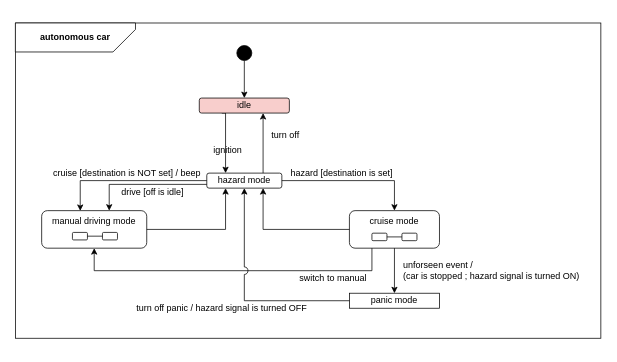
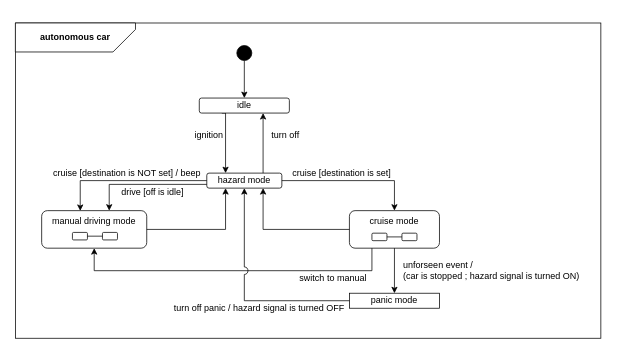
  <mxCell id="0" />
  <mxCell id="1" parent="0" />
  <mxCell id="2" value="" style="group;container=1;" parent="1" vertex="1" connectable="0"><mxGeometry x="20" y="20" width="780" height="440" as="geometry"><mxRectangle x="24" y="20" width="50" height="40" as="alternateBounds" /></mxGeometry></mxCell>
  <mxCell id="3" value="arrived at destination" style="text;html=1;strokeColor=none;fillColor=none;align=center;verticalAlign=middle;whiteSpace=wrap;rounded=0;" parent="2" vertex="1"><mxGeometry x="325" y="285" width="120" height="20" as="geometry" /></mxCell>
  <mxCell id="4" value="park [car is stopped]" style="text;html=1;strokeColor=none;fillColor=none;align=center;verticalAlign=middle;whiteSpace=wrap;rounded=0;" parent="2" vertex="1"><mxGeometry x="175" y="285" width="115" height="20" as="geometry" /></mxCell>
  <mxCell id="5" value="" style="group" vertex="1" connectable="0" parent="2"><mxGeometry y="10" width="780" height="420" as="geometry" /></mxCell>
  <mxCell id="6" value="" style="rounded=0;whiteSpace=wrap;html=1;fillColor=#FFFFFF;movable=1;resizable=1;cloneable=0;deletable=1;editable=1;rotatable=1;connectable=1;allowArrows=0;recursiveResize=0;expand=0;" parent="5" vertex="1"><mxGeometry width="780" height="420" as="geometry" /></mxCell>
  <mxCell id="7" value="&lt;b&gt;autonomous car&lt;/b&gt;" style="shape=card;whiteSpace=wrap;html=1;fillColor=#FFFFFF;rotation=0;flipH=1;flipV=1;align=center;movable=1;resizable=1;rotatable=1;deletable=1;editable=1;connectable=1;" parent="5" vertex="1"><mxGeometry width="160" height="38.6" as="geometry" /></mxCell>
  <mxCell id="8" style="edgeStyle=orthogonalEdgeStyle;rounded=0;jumpStyle=arc;jumpSize=10;orthogonalLoop=1;jettySize=auto;html=1;exitX=0.25;exitY=1;exitDx=0;exitDy=0;entryX=0.25;entryY=0;entryDx=0;entryDy=0;" parent="1" source="9" target="17" edge="1"><mxGeometry relative="1" as="geometry"><Array as="points"><mxPoint x="300" y="150" /></Array></mxGeometry></mxCell>
- <mxCell id="9" value="idle" style="rounded=1;whiteSpace=wrap;html=1;fillColor=#f8cecc;" parent="1" vertex="1"><mxGeometry x="265" y="130" width="120" height="20" as="geometry" /></mxCell>
+ <mxCell id="9" value="idle" style="rounded=1;whiteSpace=wrap;html=1;" parent="1" vertex="1"><mxGeometry x="265" y="130" width="120" height="20" as="geometry" /></mxCell>
  <mxCell id="10" style="edgeStyle=orthogonalEdgeStyle;rounded=0;orthogonalLoop=1;jettySize=auto;html=1;exitX=0.5;exitY=1;exitDx=0;exitDy=0;" parent="1" source="11" target="9" edge="1"><mxGeometry relative="1" as="geometry" /></mxCell>
  <mxCell id="11" value="" style="ellipse;whiteSpace=wrap;html=1;aspect=fixed;fillColor=#000000;" parent="1" vertex="1"><mxGeometry x="315" y="60" width="20" height="20" as="geometry" /></mxCell>
- <mxCell id="12" value="ignition" style="text;html=1;strokeColor=none;fillColor=none;align=center;verticalAlign=middle;whiteSpace=wrap;rounded=0;" parent="1" vertex="1"><mxGeometry x="283" y="190" width="40" height="20" as="geometry" /></mxCell>
+ <mxCell id="12" value="ignition" style="text;html=1;strokeColor=none;fillColor=none;align=center;verticalAlign=middle;whiteSpace=wrap;rounded=0;" parent="1" vertex="1"><mxGeometry x="258" y="170" width="40" height="20" as="geometry" /></mxCell>
  <mxCell id="13" style="edgeStyle=orthogonalEdgeStyle;rounded=0;orthogonalLoop=1;jettySize=auto;html=1;exitX=1;exitY=0.5;exitDx=0;exitDy=0;entryX=0.5;entryY=0;entryDx=0;entryDy=0;" parent="1" source="17" target="24" edge="1"><mxGeometry relative="1" as="geometry" /></mxCell>
  <mxCell id="14" style="edgeStyle=orthogonalEdgeStyle;rounded=0;orthogonalLoop=1;jettySize=auto;html=1;exitX=0;exitY=0.5;exitDx=0;exitDy=0;entryX=0.367;entryY=0.007;entryDx=0;entryDy=0;entryPerimeter=0;" parent="1" source="17" target="19" edge="1"><mxGeometry relative="1" as="geometry"><Array as="points"><mxPoint x="106" y="240" /></Array></mxGeometry></mxCell>
  <mxCell id="15" style="edgeStyle=orthogonalEdgeStyle;rounded=0;orthogonalLoop=1;jettySize=auto;html=1;exitX=0;exitY=0.75;exitDx=0;exitDy=0;" parent="1" source="17" target="19" edge="1"><mxGeometry relative="1" as="geometry"><Array as="points"><mxPoint x="145" y="245" /></Array></mxGeometry></mxCell>
  <mxCell id="16" style="edgeStyle=orthogonalEdgeStyle;rounded=0;jumpStyle=arc;jumpSize=10;orthogonalLoop=1;jettySize=auto;html=1;exitX=0.75;exitY=0;exitDx=0;exitDy=0;" parent="1" source="17" edge="1"><mxGeometry relative="1" as="geometry"><mxPoint x="350" y="150" as="targetPoint" /><Array as="points"><mxPoint x="350" y="150" /></Array></mxGeometry></mxCell>
  <mxCell id="17" value="hazard mode" style="rounded=1;whiteSpace=wrap;html=1;fillColor=none;" parent="1" vertex="1"><mxGeometry x="275" y="230" width="100" height="20" as="geometry" /></mxCell>
  <mxCell id="18" style="edgeStyle=orthogonalEdgeStyle;rounded=0;orthogonalLoop=1;jettySize=auto;html=1;exitX=1;exitY=0.5;exitDx=0;exitDy=0;entryX=0.25;entryY=1;entryDx=0;entryDy=0;" parent="1" source="19" target="17" edge="1"><mxGeometry relative="1" as="geometry"><mxPoint x="315" y="290" as="targetPoint" /><Array as="points"><mxPoint x="300" y="305" /></Array></mxGeometry></mxCell>
  <mxCell id="19" value="manual driving mode" style="rounded=1;whiteSpace=wrap;html=1;fillColor=none;verticalAlign=top;" parent="1" vertex="1"><mxGeometry x="55" y="280" width="140" height="50" as="geometry" /></mxCell>
  <mxCell id="20" value="drive [off is idle]" style="text;html=1;strokeColor=none;fillColor=none;align=center;verticalAlign=middle;whiteSpace=wrap;rounded=0;" parent="1" vertex="1"><mxGeometry x="148" y="245" width="110" height="20" as="geometry" /></mxCell>
  <mxCell id="21" style="edgeStyle=orthogonalEdgeStyle;rounded=0;orthogonalLoop=1;jettySize=auto;html=1;exitX=0;exitY=0.5;exitDx=0;exitDy=0;entryX=0.75;entryY=1;entryDx=0;entryDy=0;" parent="1" source="24" target="17" edge="1"><mxGeometry relative="1" as="geometry" /></mxCell>
  <mxCell id="22" style="edgeStyle=orthogonalEdgeStyle;rounded=0;orthogonalLoop=1;jettySize=auto;html=1;exitX=0.5;exitY=1;exitDx=0;exitDy=0;entryX=0.5;entryY=0;entryDx=0;entryDy=0;" parent="1" source="24" target="28" edge="1"><mxGeometry relative="1" as="geometry" /></mxCell>
  <mxCell id="23" style="edgeStyle=orthogonalEdgeStyle;rounded=0;orthogonalLoop=1;jettySize=auto;html=1;exitX=0.25;exitY=1;exitDx=0;exitDy=0;entryX=0.5;entryY=1;entryDx=0;entryDy=0;jumpStyle=arc;" parent="1" source="24" target="19" edge="1"><mxGeometry relative="1" as="geometry"><Array as="points"><mxPoint x="495" y="360" /><mxPoint x="125" y="360" /></Array></mxGeometry></mxCell>
  <mxCell id="24" value="cruise mode" style="rounded=1;whiteSpace=wrap;html=1;fillColor=none;verticalAlign=top;" parent="1" vertex="1"><mxGeometry x="465" y="280" width="120" height="50" as="geometry" /></mxCell>
- <mxCell id="25" value="hazard [destination is set]" style="text;html=1;strokeColor=none;fillColor=none;align=center;verticalAlign=middle;whiteSpace=wrap;rounded=0;" parent="1" vertex="1"><mxGeometry x="385" y="220" width="140" height="20" as="geometry" /></mxCell>
+ <mxCell id="25" value="cruise [destination is set]" style="text;html=1;strokeColor=none;fillColor=none;align=center;verticalAlign=middle;whiteSpace=wrap;rounded=0;" parent="1" vertex="1"><mxGeometry x="385" y="220" width="140" height="20" as="geometry" /></mxCell>
  <mxCell id="26" value="cruise [destination is NOT set] / beep" style="text;html=1;strokeColor=none;fillColor=none;align=center;verticalAlign=middle;whiteSpace=wrap;rounded=0;" parent="1" vertex="1"><mxGeometry x="64" y="220" width="210" height="20" as="geometry" /></mxCell>
  <mxCell id="27" style="edgeStyle=orthogonalEdgeStyle;rounded=0;orthogonalLoop=1;jettySize=auto;html=1;exitX=0;exitY=0.5;exitDx=0;exitDy=0;entryX=0.5;entryY=1;entryDx=0;entryDy=0;jumpStyle=arc;jumpSize=10;" parent="1" source="28" target="17" edge="1"><mxGeometry relative="1" as="geometry" /></mxCell>
  <mxCell id="28" value="panic mode" style="whiteSpace=wrap;html=1;fillColor=none;rounded=0;" parent="1" vertex="1"><mxGeometry x="465" y="390" width="120" height="20" as="geometry" /></mxCell>
  <mxCell id="29" value="unforseen event / &lt;br&gt;(car is stopped ; hazard signal is turned ON)" style="text;html=1;strokeColor=none;fillColor=none;align=left;verticalAlign=middle;whiteSpace=wrap;rounded=0;" parent="1" vertex="1"><mxGeometry x="535" y="350" width="240" height="20" as="geometry" /></mxCell>
- <mxCell id="30" value="turn off panic / hazard signal is turned OFF" style="text;html=1;strokeColor=none;fillColor=none;align=center;verticalAlign=middle;whiteSpace=wrap;rounded=0;" parent="1" vertex="1"><mxGeometry x="175" y="400" width="240" height="20" as="geometry" /></mxCell>
+ <mxCell id="30" value="turn off panic / hazard signal is turned OFF" style="text;html=1;strokeColor=none;fillColor=none;align=center;verticalAlign=middle;whiteSpace=wrap;rounded=0;" parent="1" vertex="1"><mxGeometry x="225" y="400" width="240" height="20" as="geometry" /></mxCell>
  <mxCell id="31" value="switch to manual" style="text;html=1;strokeColor=none;fillColor=none;align=center;verticalAlign=middle;whiteSpace=wrap;rounded=0;" parent="1" vertex="1"><mxGeometry x="395" y="360" width="97" height="20" as="geometry" /></mxCell>
  <mxCell id="32" value="turn off" style="text;html=1;strokeColor=none;fillColor=none;align=center;verticalAlign=middle;whiteSpace=wrap;rounded=0;" parent="1" vertex="1"><mxGeometry x="355" y="170" width="50" height="20" as="geometry" /></mxCell>
  <mxCell id="33" value="" style="group" vertex="1" connectable="0" parent="1"><mxGeometry x="495" y="315" width="60" height="10" as="geometry" /></mxCell>
  <mxCell id="34" value="" style="rounded=1;whiteSpace=wrap;html=1;fillColor=#FFFFFF;" vertex="1" parent="33"><mxGeometry y="-5" width="20" height="10" as="geometry" /></mxCell>
  <mxCell id="35" value="" style="rounded=1;whiteSpace=wrap;html=1;fillColor=#FFFFFF;" vertex="1" parent="33"><mxGeometry x="40" y="-5" width="20" height="10" as="geometry" /></mxCell>
  <mxCell id="36" value="" style="endArrow=none;html=1;entryX=0;entryY=0.5;entryDx=0;entryDy=0;exitX=1;exitY=0.5;exitDx=0;exitDy=0;" edge="1" parent="33" source="34" target="35"><mxGeometry width="50" height="50" relative="1" as="geometry"><mxPoint x="20" y="-40" as="sourcePoint" /><mxPoint x="70" y="-90" as="targetPoint" /></mxGeometry></mxCell>
  <mxCell id="37" value="" style="rounded=1;whiteSpace=wrap;html=1;fillColor=#FFFFFF;" vertex="1" parent="1"><mxGeometry x="96" y="309" width="20" height="10" as="geometry" /></mxCell>
  <mxCell id="38" value="" style="rounded=1;whiteSpace=wrap;html=1;fillColor=#FFFFFF;" vertex="1" parent="1"><mxGeometry x="136" y="309" width="20" height="10" as="geometry" /></mxCell>
  <mxCell id="39" value="" style="endArrow=none;html=1;entryX=0;entryY=0.5;entryDx=0;entryDy=0;exitX=1;exitY=0.5;exitDx=0;exitDy=0;" edge="1" parent="1" source="37" target="38"><mxGeometry width="50" height="50" relative="1" as="geometry"><mxPoint x="116" y="275" as="sourcePoint" /><mxPoint x="166" y="225" as="targetPoint" /></mxGeometry></mxCell>
